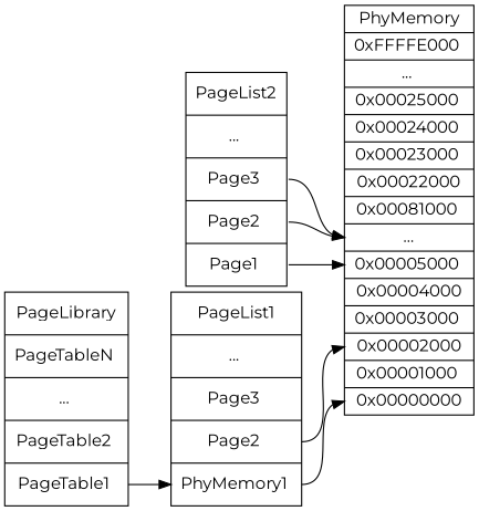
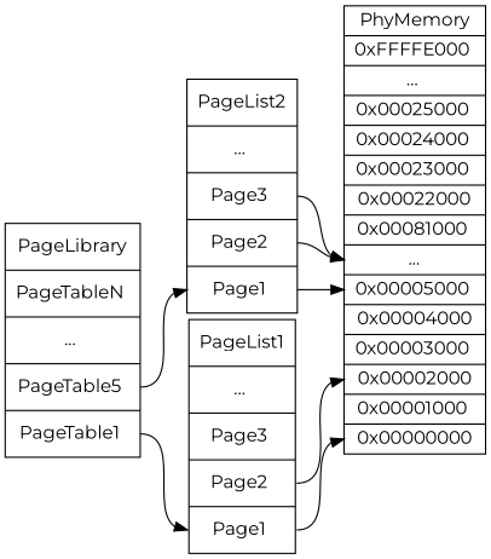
  digraph {
    fontname=Montserrat
    nodesep=.05
    rankdir=LR
    node [fontname=Montserrat shape=record]
    edge [fontname=Montserrat headport=f7 tailport=f0]
    n1 [height=2.5 label="<f> PhyMemory\n                | <f0> 0xFFFFE000 \n                | <f1> ... \n                | <f2> 0x00025000 \n                | <f3> 0x00024000 \n                | <f4> 0x00023000 \n                | <f5> 0x00022000\n                | <f6> 0x00081000 \n                | <f7> ...\n                | <f8> 0x00005000 \n                | <f9> 0x00004000\n                | <f10> 0x00003000 \n                | <f11> 0x00002000\n                | <f12> 0x00001000 \n                | <f13> 0x00000000\n                " width=.1]
-   n2 [height=2.5 label="<f> PageList1\n                    | <f3> ... \n                    | <f2> Page3 \n                    | <f1> Page2 \n                    | <f0> PhyMemory1 \n                " width=.1]
+   n2 [height=2.5 label="<f> PageList1\n                    | <f3> ... \n                    | <f2> Page3 \n                    | <f1> Page2 \n                    | <f0> Page1 \n                " width=.1]
    n3 [height=2.5 label="<f> PageList2\n                    | <f3> ... \n                    | <f2> Page3 \n                    | <f1> Page2 \n                    | <f0> Page1 \n                " width=.1]
-   n4 [height=2.5 label="<f> PageLibrary\n                | <f0> PageTableN \n                | <f1> ... \n                | <f2> PageTable2 \n                | <f3> PageTable1 \n                " width=.1]
+   n4 [height=2.5 label="<f> PageLibrary\n                | <f0> PageTableN \n                | <f1> ... \n                | <f2> PageTable5 \n                | <f3> PageTable1 \n                " width=.1]
    n2 -> n1 [headport=f13]
    n2 -> n1 [headport=f11 tailport=f1]
    n3 -> n1 [headport=f8]
    n3 -> n1 [tailport=f1]
    n3 -> n1 [tailport=f2]
    n4 -> n2 [headport=f0 tailport=f3]
+   n4 -> n3 [headport=f0 tailport=f2]
  }
